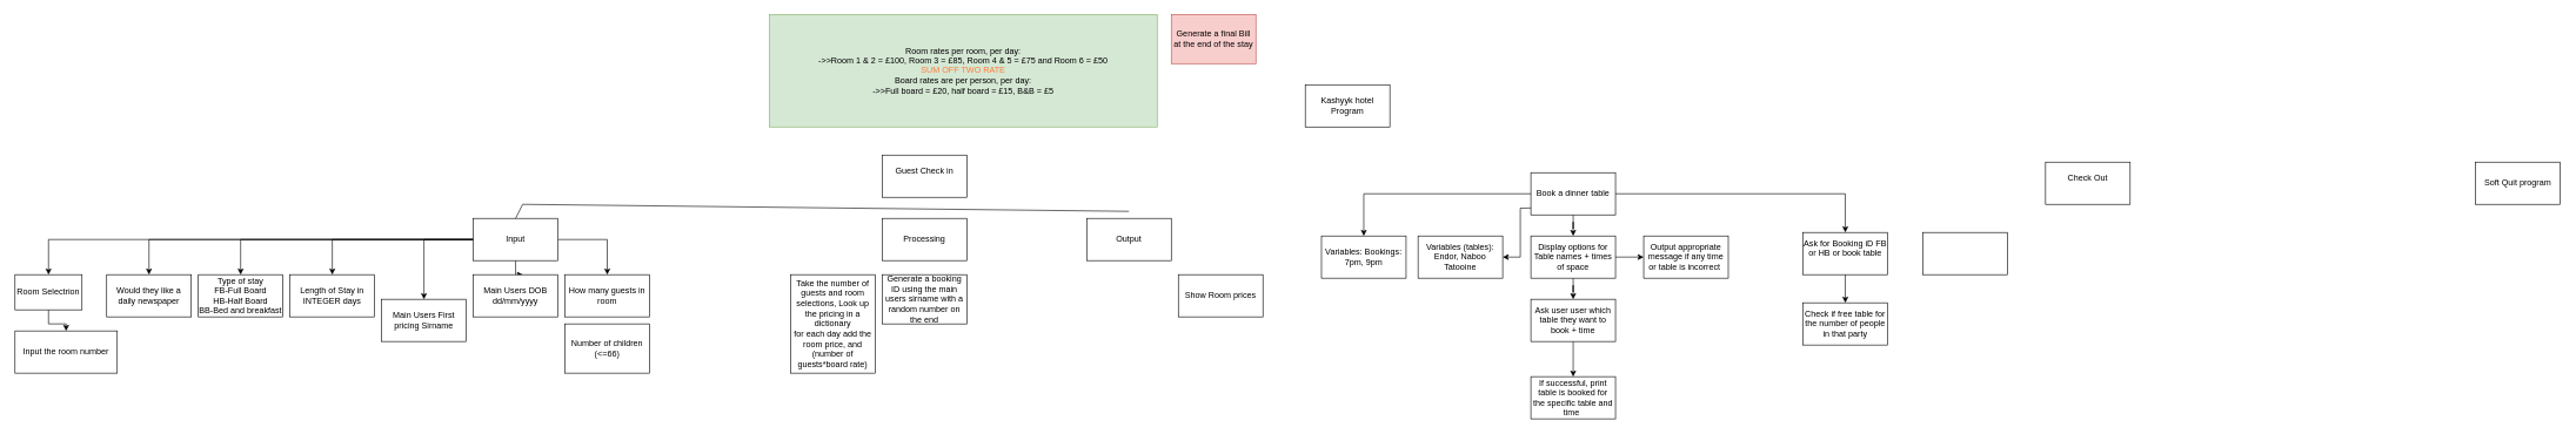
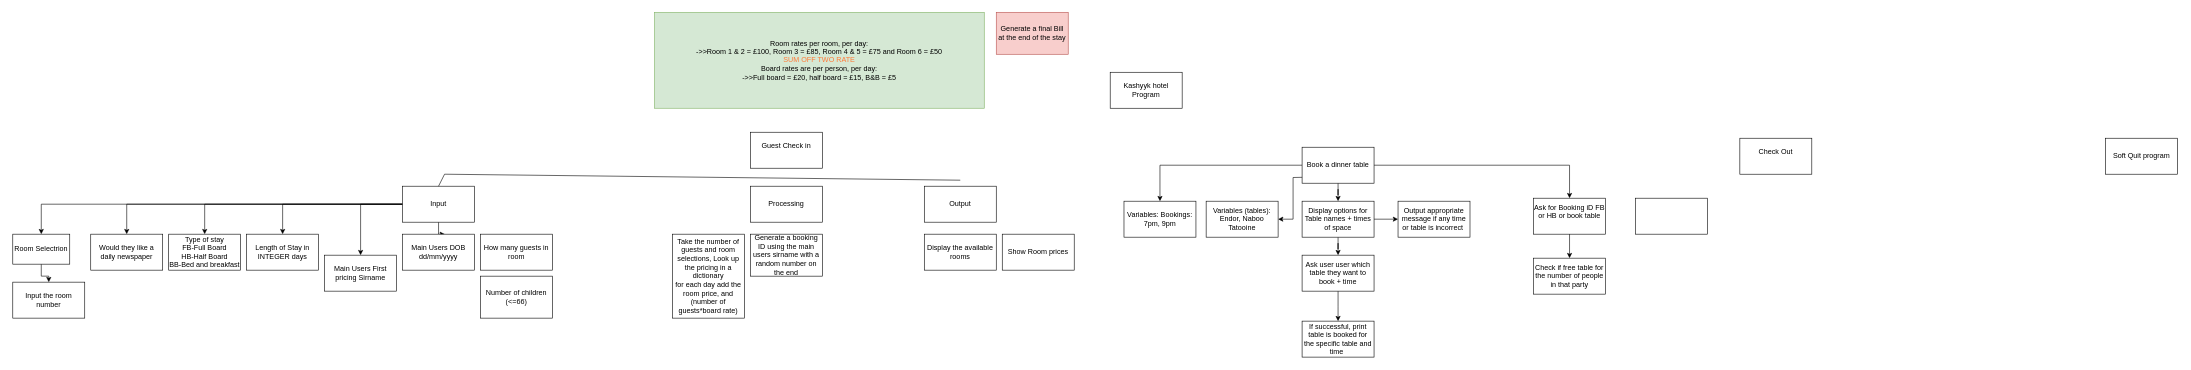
  <mxCell id="0" />
  <mxCell id="1" parent="0" />
  <mxCell id="2" value="Kashyyk hotel Program" style="rounded=0;whiteSpace=wrap;html=1;" parent="1" vertex="1"><mxGeometry x="1850" y="120" width="120" height="60" as="geometry" /></mxCell>
  <mxCell id="3" value="&lt;div&gt;Guest Check in&lt;/div&gt;&lt;div&gt;&lt;br&gt;&lt;/div&gt;" style="rounded=0;whiteSpace=wrap;html=1;" parent="1" vertex="1"><mxGeometry x="1250" y="220" width="120" height="60" as="geometry" /></mxCell>
  <mxCell id="4" style="edgeStyle=orthogonalEdgeStyle;rounded=0;orthogonalLoop=1;jettySize=auto;html=1;entryX=0.5;entryY=0;entryDx=0;entryDy=0;" parent="1" source="8" target="11" edge="1"><mxGeometry relative="1" as="geometry" /></mxCell>
  <mxCell id="5" style="edgeStyle=orthogonalEdgeStyle;rounded=0;orthogonalLoop=1;jettySize=auto;html=1;" parent="1" source="8" target="45" edge="1"><mxGeometry relative="1" as="geometry" /></mxCell>
  <mxCell id="6" style="edgeStyle=orthogonalEdgeStyle;rounded=0;orthogonalLoop=1;jettySize=auto;html=1;exitX=0;exitY=1;exitDx=0;exitDy=0;entryX=1;entryY=0.5;entryDx=0;entryDy=0;" parent="1" target="47" edge="1"><mxGeometry relative="1" as="geometry"><mxPoint x="2180" y="295" as="sourcePoint" /><mxPoint x="2140" y="355" as="targetPoint" /></mxGeometry></mxCell>
  <mxCell id="7" style="edgeStyle=orthogonalEdgeStyle;rounded=0;orthogonalLoop=1;jettySize=auto;html=1;" parent="1" source="8" target="19" edge="1"><mxGeometry relative="1" as="geometry" /></mxCell>
  <mxCell id="8" value="Book a dinner table" style="rounded=0;whiteSpace=wrap;html=1;" parent="1" vertex="1"><mxGeometry x="2170" y="245" width="120" height="60" as="geometry" /></mxCell>
  <mxCell id="9" value="&lt;div&gt;Check Out&lt;/div&gt;&lt;div&gt;&lt;br&gt;&lt;/div&gt;" style="rounded=0;whiteSpace=wrap;html=1;" parent="1" vertex="1"><mxGeometry x="2900" y="230" width="120" height="60" as="geometry" /></mxCell>
  <mxCell id="10" value="Soft Quit program" style="rounded=0;whiteSpace=wrap;html=1;" parent="1" vertex="1"><mxGeometry x="3510" y="230" width="120" height="60" as="geometry" /></mxCell>
  <mxCell id="11" value="Ask for Booking iD FB or HB or book table&lt;br&gt;&amp;nbsp;" style="rounded=0;whiteSpace=wrap;html=1;" parent="1" vertex="1"><mxGeometry x="2556" y="330" width="120" height="60" as="geometry" /></mxCell>
  <mxCell id="12" value="Check if free table for the number of people in that party" style="rounded=0;whiteSpace=wrap;html=1;" parent="1" vertex="1"><mxGeometry x="2556" y="430" width="120" height="60" as="geometry" /></mxCell>
  <mxCell id="13" value="" style="edgeStyle=orthogonalEdgeStyle;rounded=0;orthogonalLoop=1;jettySize=auto;html=1;" parent="1" source="27" edge="1"><mxGeometry relative="1" as="geometry"><mxPoint x="740" y="390" as="targetPoint" /></mxGeometry></mxCell>
  <mxCell id="14" value="" style="rounded=0;whiteSpace=wrap;html=1;" parent="1" vertex="1"><mxGeometry x="2726" y="330" width="120" height="60" as="geometry" /></mxCell>
  <mxCell id="15" style="edgeStyle=orthogonalEdgeStyle;rounded=0;orthogonalLoop=1;jettySize=auto;html=1;" parent="1" source="27" target="29" edge="1"><mxGeometry relative="1" as="geometry" /></mxCell>
  <mxCell id="16" style="edgeStyle=orthogonalEdgeStyle;rounded=0;orthogonalLoop=1;jettySize=auto;html=1;entryX=0.5;entryY=0;entryDx=0;entryDy=0;" parent="1" source="19" target="23" edge="1"><mxGeometry relative="1" as="geometry"><mxPoint x="2230" y="455" as="targetPoint" /></mxGeometry></mxCell>
  <mxCell id="17" style="edgeStyle=orthogonalEdgeStyle;rounded=0;orthogonalLoop=1;jettySize=auto;html=1;entryX=0.5;entryY=0;entryDx=0;entryDy=0;" parent="1" source="27" target="33" edge="1"><mxGeometry relative="1" as="geometry" /></mxCell>
  <mxCell id="18" style="edgeStyle=orthogonalEdgeStyle;rounded=0;orthogonalLoop=1;jettySize=auto;html=1;entryX=0;entryY=0.5;entryDx=0;entryDy=0;" parent="1" source="19" target="48" edge="1"><mxGeometry relative="1" as="geometry"><mxPoint x="2340" y="365" as="targetPoint" /></mxGeometry></mxCell>
  <mxCell id="19" value="Display options for Table names + times of space" style="rounded=0;whiteSpace=wrap;html=1;" parent="1" vertex="1"><mxGeometry x="2170" y="335" width="120" height="60" as="geometry" /></mxCell>
  <mxCell id="20" style="edgeStyle=orthogonalEdgeStyle;rounded=0;orthogonalLoop=1;jettySize=auto;html=1;entryX=0.5;entryY=0;entryDx=0;entryDy=0;" parent="1" source="27" target="34" edge="1"><mxGeometry relative="1" as="geometry" /></mxCell>
  <mxCell id="21" style="edgeStyle=orthogonalEdgeStyle;rounded=0;orthogonalLoop=1;jettySize=auto;html=1;" parent="1" source="23" edge="1"><mxGeometry relative="1" as="geometry"><mxPoint x="2230" y="535" as="targetPoint" /></mxGeometry></mxCell>
- <mxCell id="22" style="edgeStyle=orthogonalEdgeStyle;rounded=0;orthogonalLoop=1;jettySize=auto;html=1;entryX=0.5;entryY=0;entryDx=0;entryDy=0;" parent="1" source="27" target="31" edge="1"><mxGeometry relative="1" as="geometry" /></mxCell>
  <mxCell id="23" value="Ask user user which table they want to book + time" style="rounded=0;whiteSpace=wrap;html=1;" parent="1" vertex="1"><mxGeometry x="2170" y="425" width="120" height="60" as="geometry" /></mxCell>
  <mxCell id="24" style="edgeStyle=orthogonalEdgeStyle;rounded=0;orthogonalLoop=1;jettySize=auto;html=1;" parent="1" source="27" target="35" edge="1"><mxGeometry relative="1" as="geometry" /></mxCell>
  <mxCell id="25" value="If successful, print table is booked for the specific table and time&lt;span style=&quot;white-space: pre;&quot;&gt;&#09;&lt;/span&gt;" style="rounded=0;whiteSpace=wrap;html=1;" parent="1" vertex="1"><mxGeometry x="2170" y="535" width="120" height="60" as="geometry" /></mxCell>
  <mxCell id="26" style="edgeStyle=orthogonalEdgeStyle;rounded=0;orthogonalLoop=1;jettySize=auto;html=1;" parent="1" source="27" target="37" edge="1"><mxGeometry relative="1" as="geometry" /></mxCell>
  <mxCell id="27" value="Input" style="rounded=0;whiteSpace=wrap;html=1;" parent="1" vertex="1"><mxGeometry x="670" y="310" width="120" height="60" as="geometry" /></mxCell>
  <mxCell id="28" value="Processing" style="rounded=0;whiteSpace=wrap;html=1;" parent="1" vertex="1"><mxGeometry x="1250" y="310" width="120" height="60" as="geometry" /></mxCell>
  <mxCell id="29" value="Main Users First pricing Sirname" style="rounded=0;whiteSpace=wrap;html=1;" parent="1" vertex="1"><mxGeometry x="540" y="425" width="120" height="60" as="geometry" /></mxCell>
  <mxCell id="30" value="Main Users DOB dd/mm/yyyy" style="rounded=0;whiteSpace=wrap;html=1;" parent="1" vertex="1"><mxGeometry x="670" y="390" width="120" height="60" as="geometry" /></mxCell>
  <mxCell id="31" value="How many guests in room" style="rounded=0;whiteSpace=wrap;html=1;" parent="1" vertex="1"><mxGeometry x="800" y="390" width="120" height="60" as="geometry" /></mxCell>
  <mxCell id="32" value="Number of children (&amp;lt;=66)" style="rounded=0;whiteSpace=wrap;html=1;" parent="1" vertex="1"><mxGeometry x="800" y="460" width="120" height="70" as="geometry" /></mxCell>
  <mxCell id="33" value="Length of Stay in INTEGER days" style="rounded=0;whiteSpace=wrap;html=1;" parent="1" vertex="1"><mxGeometry x="410" y="390" width="120" height="60" as="geometry" /></mxCell>
  <mxCell id="34" value="Type of stay&lt;br&gt;&lt;div&gt;FB-Full Board&lt;/div&gt;&lt;div&gt;HB-Half Board&lt;/div&gt;&lt;div&gt;BB-Bed and breakfast&lt;br&gt;&lt;/div&gt;" style="rounded=0;whiteSpace=wrap;html=1;" parent="1" vertex="1"><mxGeometry x="280" y="390" width="120" height="60" as="geometry" /></mxCell>
  <mxCell id="35" value="Would they like a daily newspaper" style="rounded=0;whiteSpace=wrap;html=1;" parent="1" vertex="1"><mxGeometry x="150" y="390" width="120" height="60" as="geometry" /></mxCell>
  <mxCell id="36" style="edgeStyle=orthogonalEdgeStyle;rounded=0;orthogonalLoop=1;jettySize=auto;html=1;" parent="1" source="37" target="41" edge="1"><mxGeometry relative="1" as="geometry" /></mxCell>
  <mxCell id="37" value="Room Selectrion" style="rounded=0;whiteSpace=wrap;html=1;" parent="1" vertex="1"><mxGeometry x="20" y="390" width="95" height="50" as="geometry" /></mxCell>
  <mxCell id="38" value="Generate a booking ID using the main users sirname with a random number on the end" style="rounded=0;whiteSpace=wrap;html=1;" parent="1" vertex="1"><mxGeometry x="1250" y="390" width="120" height="70" as="geometry" /></mxCell>
  <mxCell id="39" value="Output" style="rounded=0;whiteSpace=wrap;html=1;" parent="1" vertex="1"><mxGeometry x="1540" y="310" width="120" height="60" as="geometry" /></mxCell>
- <mxCell id="41" value="Input the room number" style="rounded=0;whiteSpace=wrap;html=1;" parent="1" vertex="1"><mxGeometry x="20" y="470" width="145" height="60" as="geometry" /></mxCell>
+ <mxCell id="40" value="Display the available rooms" style="rounded=0;whiteSpace=wrap;html=1;" parent="1" vertex="1"><mxGeometry x="1540" y="390" width="120" height="60" as="geometry" /></mxCell>
+ <mxCell id="41" value="Input the room number" style="rounded=0;whiteSpace=wrap;html=1;" parent="1" vertex="1"><mxGeometry x="20" y="470" width="120" height="60" as="geometry" /></mxCell>
  <mxCell id="42" value="Generate a final Bill at the end of the stay" style="rounded=0;whiteSpace=wrap;html=1;fillColor=#f8cecc;strokeColor=#b85450;" parent="1" vertex="1"><mxGeometry x="1660" width="120" height="70" as="geometry" y="20" /></mxCell>
  <mxCell id="43" style="edgeStyle=orthogonalEdgeStyle;rounded=0;orthogonalLoop=1;jettySize=auto;html=1;entryX=0.5;entryY=0;entryDx=0;entryDy=0;" parent="1" source="11" target="12" edge="1"><mxGeometry relative="1" as="geometry"><mxPoint x="2543" y="390" as="targetPoint" /></mxGeometry></mxCell>
  <mxCell id="44" value="Show Room prices" style="rounded=0;whiteSpace=wrap;html=1;" parent="1" vertex="1"><mxGeometry x="1670" y="390" width="120" height="60" as="geometry" /></mxCell>
  <mxCell id="45" value="Variables: Bookings: 7pm, 9pm" style="rounded=0;whiteSpace=wrap;html=1;" parent="1" vertex="1"><mxGeometry x="1873" y="335" width="120" height="60" as="geometry" /></mxCell>
  <mxCell id="46" value="Room rates per room, per day:&lt;br&gt;-&amp;gt;&amp;gt;Room 1 &amp;amp; 2 = £100, Room 3 = £85, Room 4 &amp;amp; 5 = £75 and Room 6 = £50&lt;br&gt;&lt;div&gt;&lt;font color=&quot;#ff7a38&quot;&gt;SUM OFF TWO RATE&lt;/font&gt;&lt;br&gt;&lt;/div&gt;&lt;div&gt;Board rates are per person, per day:&lt;/div&gt;-&amp;gt;&amp;gt;Full board = £20, half board = £15, B&amp;amp;B = £5" style="rounded=0;whiteSpace=wrap;html=1;fillColor=#d5e8d4;strokeColor=#82b366;" parent="1" vertex="1"><mxGeometry x="1090" width="550" height="160" as="geometry" y="20" /></mxCell>
  <mxCell id="47" value="Variables (tables): Endor, Naboo Tatooine" style="rounded=0;whiteSpace=wrap;html=1;" parent="1" vertex="1"><mxGeometry x="2010" y="335" width="120" height="60" as="geometry" /></mxCell>
  <mxCell id="48" value="Output appropriate message if any time or table is incorrect&amp;nbsp;" style="rounded=0;whiteSpace=wrap;html=1;" parent="1" vertex="1"><mxGeometry x="2330" y="335" width="120" height="60" as="geometry" /></mxCell>
  <mxCell id="49" value="&lt;div&gt;Take the number of guests and room selections, Look up the pricing in a dictionary&lt;/div&gt;&lt;div&gt;for each day add the room price, and (number of guests*board rate)&lt;br&gt;&lt;/div&gt;" style="rounded=0;whiteSpace=wrap;html=1;" parent="1" vertex="1"><mxGeometry x="1120" y="390" width="120" height="140" as="geometry" /></mxCell>
  <mxCell id="50" value="" style="endArrow=none;html=1;rounded=0;" parent="1" edge="1"><mxGeometry width="50" height="50" relative="1" as="geometry"><mxPoint x="740" y="290" as="sourcePoint" /><mxPoint x="1600" y="300" as="targetPoint" /></mxGeometry></mxCell>
  <mxCell id="51" value="" style="endArrow=none;html=1;rounded=0;exitX=0.5;exitY=0;exitDx=0;exitDy=0;" parent="1" source="27" edge="1"><mxGeometry width="50" height="50" relative="1" as="geometry"><mxPoint x="950" y="480" as="sourcePoint" /><mxPoint x="740" y="290" as="targetPoint" /></mxGeometry></mxCell>
